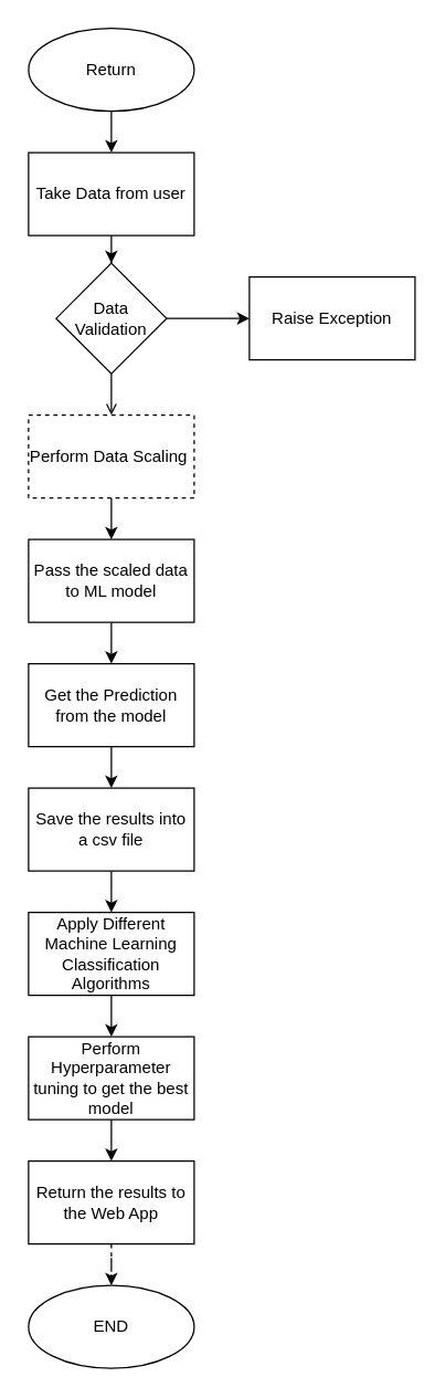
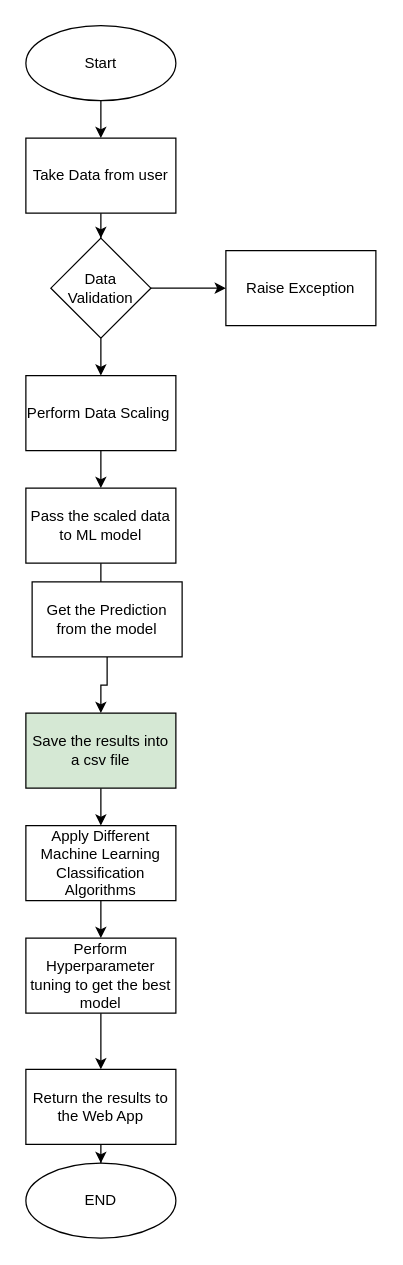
  <mxCell id="0" />
  <mxCell id="1" parent="0" />
  <mxCell id="2" value="" style="edgeStyle=orthogonalEdgeStyle;rounded=0;orthogonalLoop=1;jettySize=auto;html=1;" edge="1" parent="1" source="3" target="5"><mxGeometry relative="1" as="geometry" /></mxCell>
- <mxCell id="3" value="Return" style="ellipse;whiteSpace=wrap;html=1;" vertex="1" parent="1"><mxGeometry x="20" y="20" width="120" height="60" as="geometry" /></mxCell>
+ <mxCell id="3" value="Start" style="ellipse;whiteSpace=wrap;html=1;" vertex="1" parent="1"><mxGeometry x="20" y="20" width="120" height="60" as="geometry" /></mxCell>
  <mxCell id="4" value="" style="edgeStyle=orthogonalEdgeStyle;rounded=0;orthogonalLoop=1;jettySize=auto;html=1;" edge="1" parent="1" source="5" target="8"><mxGeometry relative="1" as="geometry" /></mxCell>
  <mxCell id="5" value="Take Data from user" style="whiteSpace=wrap;html=1;" vertex="1" parent="1"><mxGeometry x="20" y="110" width="120" height="60" as="geometry" /></mxCell>
  <mxCell id="6" value="" style="edgeStyle=orthogonalEdgeStyle;rounded=0;orthogonalLoop=1;jettySize=auto;html=1;" edge="1" parent="1" source="8" target="9"><mxGeometry relative="1" as="geometry" /></mxCell>
- <mxCell id="7" value="" style="edgeStyle=orthogonalEdgeStyle;rounded=0;orthogonalLoop=1;jettySize=auto;html=1;endArrow=open;" edge="1" parent="1" source="8" target="11"><mxGeometry relative="1" as="geometry" /></mxCell>
+ <mxCell id="7" value="" style="edgeStyle=orthogonalEdgeStyle;rounded=0;orthogonalLoop=1;jettySize=auto;html=1;" edge="1" parent="1" source="8" target="11"><mxGeometry relative="1" as="geometry" /></mxCell>
  <mxCell id="8" value="Data Validation" style="rhombus;whiteSpace=wrap;html=1;" vertex="1" parent="1"><mxGeometry x="40" y="190" width="80" height="80" as="geometry" /></mxCell>
  <mxCell id="9" value="Raise Exception" style="whiteSpace=wrap;html=1;" vertex="1" parent="1"><mxGeometry x="180" y="200" width="120" height="60" as="geometry" /></mxCell>
  <mxCell id="10" value="" style="edgeStyle=orthogonalEdgeStyle;rounded=0;orthogonalLoop=1;jettySize=auto;html=1;" edge="1" parent="1" source="11" target="13"><mxGeometry relative="1" as="geometry" /></mxCell>
- <mxCell id="11" value="Perform Data Scaling&amp;nbsp;" style="whiteSpace=wrap;html=1;dashed=1;" vertex="1" parent="1"><mxGeometry x="20" y="300" width="120" height="60" as="geometry" /></mxCell>
+ <mxCell id="11" value="Perform Data Scaling&amp;nbsp;" style="whiteSpace=wrap;html=1;" vertex="1" parent="1"><mxGeometry x="20" y="300" width="120" height="60" as="geometry" /></mxCell>
  <mxCell id="12" value="" style="edgeStyle=orthogonalEdgeStyle;rounded=0;orthogonalLoop=1;jettySize=auto;html=1;" edge="1" parent="1" source="13" target="15"><mxGeometry relative="1" as="geometry" /></mxCell>
  <mxCell id="13" value="Pass the scaled data to ML model" style="whiteSpace=wrap;html=1;" vertex="1" parent="1"><mxGeometry x="20" y="390" width="120" height="60" as="geometry" /></mxCell>
  <mxCell id="14" value="" style="edgeStyle=orthogonalEdgeStyle;rounded=0;orthogonalLoop=1;jettySize=auto;html=1;" edge="1" parent="1" source="15" target="17"><mxGeometry relative="1" as="geometry" /></mxCell>
- <mxCell id="15" value="Get the Prediction from the model" style="whiteSpace=wrap;html=1;" vertex="1" parent="1"><mxGeometry x="20" y="480" width="120" height="60" as="geometry" /></mxCell>
+ <mxCell id="15" value="Get the Prediction from the model" style="whiteSpace=wrap;html=1;" vertex="1" parent="1"><mxGeometry x="25" y="465" width="120" height="60" as="geometry" /></mxCell>
  <mxCell id="16" value="" style="edgeStyle=orthogonalEdgeStyle;rounded=0;orthogonalLoop=1;jettySize=auto;html=1;" edge="1" parent="1" source="17" target="19"><mxGeometry relative="1" as="geometry" /></mxCell>
- <mxCell id="17" value="Save the results into a csv file" style="whiteSpace=wrap;html=1;" vertex="1" parent="1"><mxGeometry x="20" y="570" width="120" height="60" as="geometry" /></mxCell>
+ <mxCell id="17" value="Save the results into a csv file" style="whiteSpace=wrap;html=1;fillColor=#d5e8d4;" vertex="1" parent="1"><mxGeometry x="20" y="570" width="120" height="60" as="geometry" /></mxCell>
  <mxCell id="18" value="" style="edgeStyle=orthogonalEdgeStyle;rounded=0;orthogonalLoop=1;jettySize=auto;html=1;" edge="1" parent="1" source="19" target="21"><mxGeometry relative="1" as="geometry" /></mxCell>
  <mxCell id="19" value="Apply Different Machine Learning Classification Algorithms" style="whiteSpace=wrap;html=1;" vertex="1" parent="1"><mxGeometry x="20" y="660" width="120" height="60" as="geometry" /></mxCell>
  <mxCell id="20" value="" style="edgeStyle=orthogonalEdgeStyle;rounded=0;orthogonalLoop=1;jettySize=auto;html=1;" edge="1" parent="1" source="21" target="23"><mxGeometry relative="1" as="geometry" /></mxCell>
  <mxCell id="21" value="Perform Hyperparameter tuning to get the best model" style="whiteSpace=wrap;html=1;" vertex="1" parent="1"><mxGeometry x="20" y="750" width="120" height="60" as="geometry" /></mxCell>
  <mxCell id="22" value="" style="edgeStyle=orthogonalEdgeStyle;rounded=0;orthogonalLoop=1;jettySize=auto;html=1;dashed=1;" edge="1" parent="1" source="23" target="24"><mxGeometry relative="1" as="geometry" /></mxCell>
- <mxCell id="23" value="Return the results to the Web App" style="whiteSpace=wrap;html=1;" vertex="1" parent="1"><mxGeometry x="20" y="840" width="120" height="60" as="geometry" /></mxCell>
+ <mxCell id="23" value="Return the results to the Web App" style="whiteSpace=wrap;html=1;" vertex="1" parent="1"><mxGeometry x="20" y="855" width="120" height="60" as="geometry" /></mxCell>
  <mxCell id="24" value="END" style="ellipse;whiteSpace=wrap;html=1;" vertex="1" parent="1"><mxGeometry x="20" y="930" width="120" height="60" as="geometry" /></mxCell>
